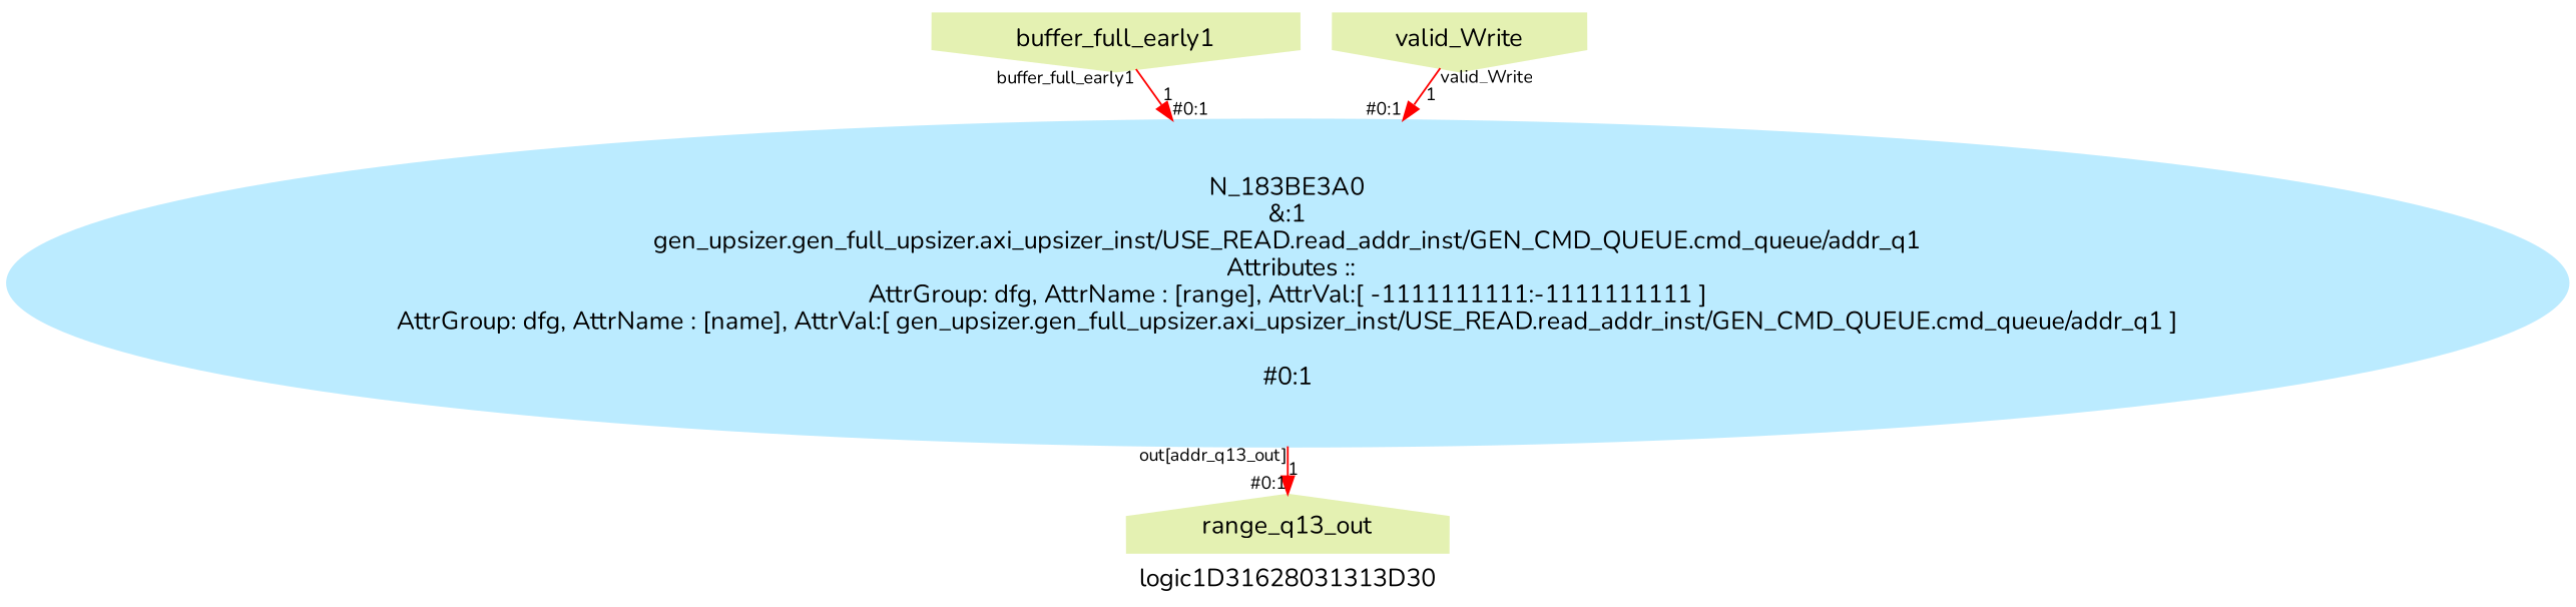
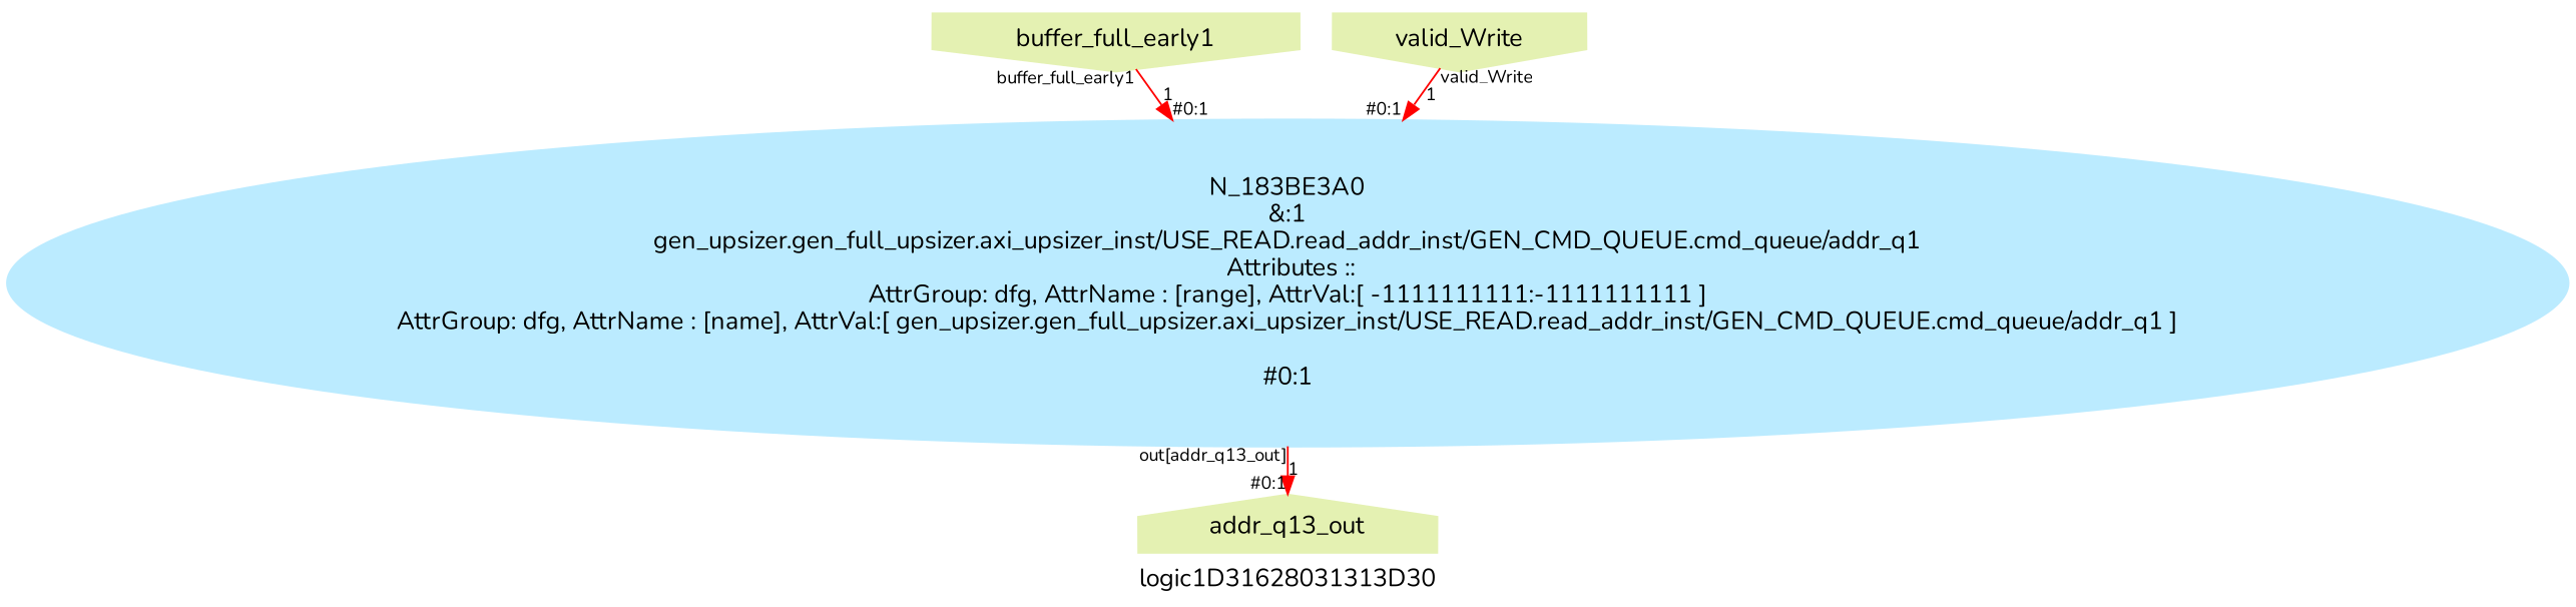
  digraph {
    label=logic1D31628031313D30
    ranksep=0.1
    splines=true
    fontname=Nunito
    node [color="#e4f1b2" fontname=Nunito shape=invhouse style=filled]
    edge [color="#ff0000" fontname=Nunito fontsize=10 headlabel="#0:1"]
    n1 [label=buffer_full_early1]
    n2 [label=valid_Write]
-   n3 [label=range_q13_out shape=house]
+   n3 [label=addr_q13_out shape=house]
    n4 [color="#bbebff" label="N_183BE3A0\n&:1\ngen_upsizer.gen_full_upsizer.axi_upsizer_inst/USE_READ.read_addr_inst/GEN_CMD_QUEUE.cmd_queue/addr_q1\n Attributes ::\nAttrGroup: dfg, AttrName : [range], AttrVal:[ -1111111111:-1111111111 ]\nAttrGroup: dfg, AttrName : [name], AttrVal:[ gen_upsizer.gen_full_upsizer.axi_upsizer_inst/USE_READ.read_addr_inst/GEN_CMD_QUEUE.cmd_queue/addr_q1 ]\n\n#0:1\n" shape=""]
    subgraph sub_1 {
      rank=source
      n1
      n2
    }
    subgraph sub_2 {
      rank=sink
      n3
    }
    n1 -> n4 [label=1 taillabel=buffer_full_early1]
    n2 -> n4 [label=1 taillabel=valid_Write]
    n4 -> n3 [label=1 taillabel="out[addr_q13_out]"]
  }
